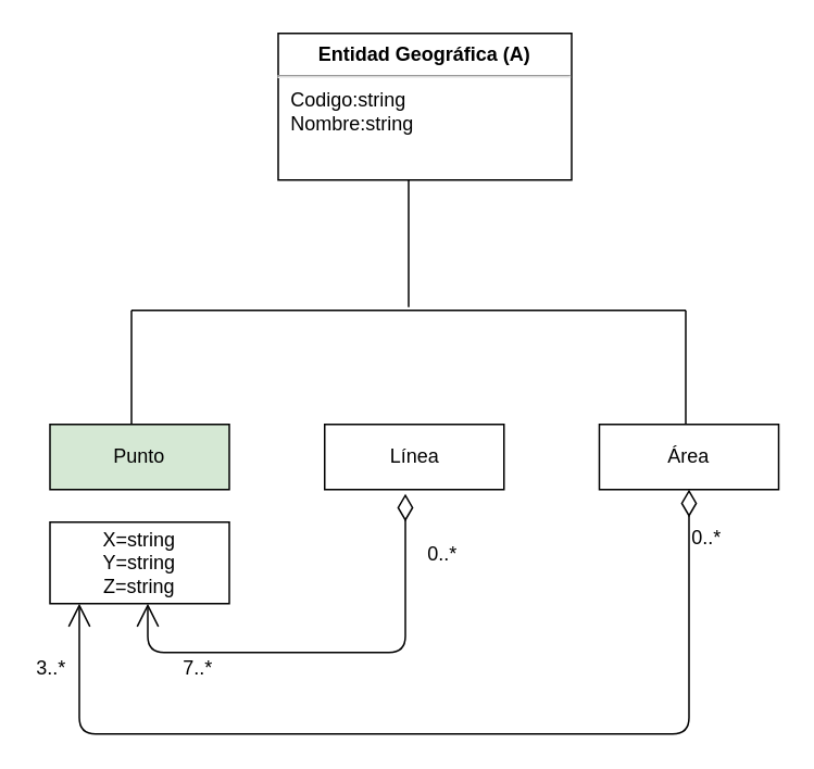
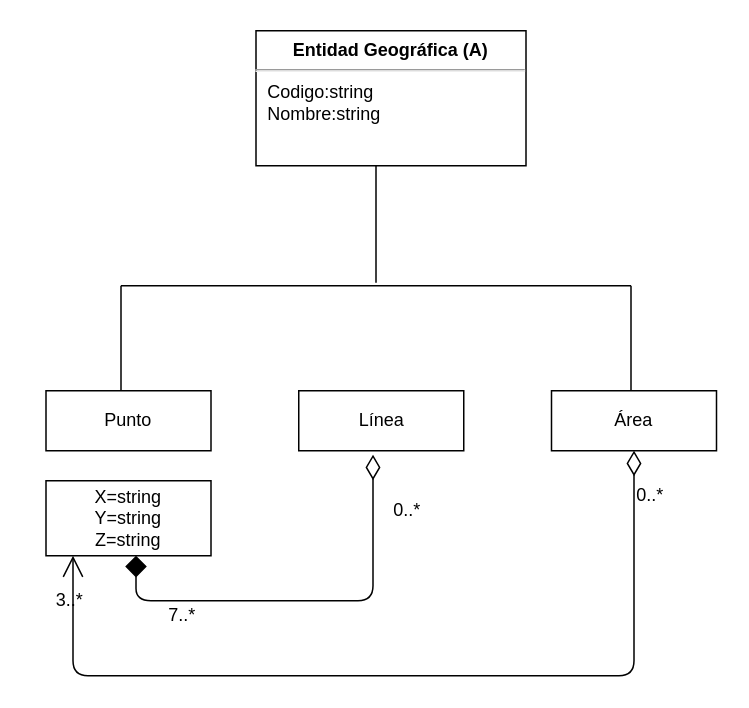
  <mxCell id="0" />
  <mxCell id="1" parent="0" />
  <mxCell id="2" value="&lt;p style=&quot;margin: 0px ; margin-top: 6px ; text-align: center&quot;&gt;&lt;b&gt;Entidad Geográfica (A)&lt;/b&gt;&lt;/p&gt;&lt;hr&gt;&lt;p style=&quot;margin: 0px ; margin-left: 8px&quot;&gt;Codigo:string&lt;/p&gt;&lt;p style=&quot;margin: 0px ; margin-left: 8px&quot;&gt;Nombre:string&lt;/p&gt;" style="align=left;overflow=fill;html=1;" vertex="1" parent="1"><mxGeometry x="170" y="20" width="180" height="90" as="geometry" /></mxCell>
  <mxCell id="3" value="" style="endArrow=none;html=1;" edge="1" parent="1"><mxGeometry width="50" height="50" relative="1" as="geometry"><mxPoint x="250" y="188" as="sourcePoint" /><mxPoint x="250" y="110" as="targetPoint" /><Array as="points" /></mxGeometry></mxCell>
  <mxCell id="4" value="" style="endArrow=none;html=1;" edge="1" parent="1"><mxGeometry width="50" height="50" relative="1" as="geometry"><mxPoint x="80" y="190" as="sourcePoint" /><mxPoint x="250" y="190" as="targetPoint" /></mxGeometry></mxCell>
  <mxCell id="5" value="" style="endArrow=none;html=1;" edge="1" parent="1"><mxGeometry width="50" height="50" relative="1" as="geometry"><mxPoint x="80" y="260" as="sourcePoint" /><mxPoint x="80" y="190" as="targetPoint" /></mxGeometry></mxCell>
  <mxCell id="6" value="" style="endArrow=none;html=1;" edge="1" parent="1"><mxGeometry width="50" height="50" relative="1" as="geometry"><mxPoint x="250" y="190" as="sourcePoint" /><mxPoint x="420" y="190" as="targetPoint" /></mxGeometry></mxCell>
  <mxCell id="7" value="" style="endArrow=none;html=1;" edge="1" parent="1"><mxGeometry width="50" height="50" relative="1" as="geometry"><mxPoint x="420" y="260" as="sourcePoint" /><mxPoint x="420" y="190" as="targetPoint" /></mxGeometry></mxCell>
- <mxCell id="8" value="Punto" style="rounded=0;whiteSpace=wrap;html=1;fillColor=#d5e8d4;" vertex="1" parent="1"><mxGeometry x="30" y="260" width="110" height="40" as="geometry" /></mxCell>
+ <mxCell id="8" value="Punto" style="rounded=0;whiteSpace=wrap;html=1;" vertex="1" parent="1"><mxGeometry x="30" y="260" width="110" height="40" as="geometry" /></mxCell>
  <mxCell id="9" value="Línea" style="rounded=0;whiteSpace=wrap;html=1;" vertex="1" parent="1"><mxGeometry x="198.5" y="260" width="110" height="40" as="geometry" /></mxCell>
  <mxCell id="10" value="Área" style="rounded=0;whiteSpace=wrap;html=1;" vertex="1" parent="1"><mxGeometry x="367" y="260" width="110" height="40" as="geometry" /></mxCell>
  <mxCell id="11" value="X=string&lt;br&gt;Y=string&lt;br&gt;Z=string" style="rounded=0;whiteSpace=wrap;html=1;" vertex="1" parent="1"><mxGeometry x="30" y="320" width="110" height="50" as="geometry" /></mxCell>
- <mxCell id="12" value="" style="endArrow=open;html=1;endSize=12;startArrow=diamondThin;startSize=14;startFill=0;edgeStyle=orthogonalEdgeStyle;align=left;verticalAlign=bottom;exitX=0.45;exitY=1.066;exitDx=0;exitDy=0;exitPerimeter=0;" edge="1" parent="1" source="9" target="11"><mxGeometry x="-1" y="3" relative="1" as="geometry"><mxPoint x="140" y="400" as="sourcePoint" /><mxPoint x="90" y="420" as="targetPoint" /><Array as="points"><mxPoint x="248" y="400" /><mxPoint x="90" y="400" /></Array></mxGeometry></mxCell>
+ <mxCell id="12" value="" style="endArrow=diamond;html=1;endSize=12;startArrow=diamondThin;startSize=14;startFill=0;edgeStyle=orthogonalEdgeStyle;align=left;verticalAlign=bottom;exitX=0.45;exitY=1.066;exitDx=0;exitDy=0;exitPerimeter=0;" edge="1" parent="1" source="9" target="11"><mxGeometry x="-1" y="3" relative="1" as="geometry"><mxPoint x="140" y="400" as="sourcePoint" /><mxPoint x="90" y="420" as="targetPoint" /><Array as="points"><mxPoint x="248" y="400" /><mxPoint x="90" y="400" /></Array></mxGeometry></mxCell>
  <mxCell id="13" value="" style="endArrow=open;html=1;endSize=12;startArrow=diamondThin;startSize=14;startFill=0;edgeStyle=orthogonalEdgeStyle;align=left;verticalAlign=bottom;exitX=0.5;exitY=1;exitDx=0;exitDy=0;" edge="1" parent="1" source="10" target="11"><mxGeometry x="-1" y="10" relative="1" as="geometry"><mxPoint x="410" y="300" as="sourcePoint" /><mxPoint x="90" y="430" as="targetPoint" /><Array as="points"><mxPoint x="422" y="450" /><mxPoint x="48" y="450" /></Array><mxPoint as="offset" /></mxGeometry></mxCell>
  <mxCell id="14" value="0..*" style="text;html=1;resizable=0;points=[];autosize=1;align=left;verticalAlign=top;spacingTop=-4;" vertex="1" parent="1"><mxGeometry x="422" y="320" width="30" height="20" as="geometry" /></mxCell>
  <mxCell id="15" value="0..*" style="text;html=1;resizable=0;points=[];autosize=1;align=left;verticalAlign=top;spacingTop=-4;" vertex="1" parent="1"><mxGeometry x="260" y="330" width="30" height="20" as="geometry" /></mxCell>
  <mxCell id="16" value="7..*" style="text;html=1;resizable=0;points=[];autosize=1;align=left;verticalAlign=top;spacingTop=-4;" vertex="1" parent="1"><mxGeometry x="110" y="400" width="30" height="20" as="geometry" /></mxCell>
- <mxCell id="17" value="3..*" style="text;html=1;resizable=0;points=[];autosize=1;align=left;verticalAlign=top;spacingTop=-4;" vertex="1" parent="1"><mxGeometry x="20" y="400" width="30" height="20" as="geometry" /></mxCell>
+ <mxCell id="17" value="3..*" style="text;html=1;resizable=0;points=[];autosize=1;align=left;verticalAlign=top;spacingTop=-4;" vertex="1" parent="1"><mxGeometry x="35" y="390" width="30" height="20" as="geometry" /></mxCell>
